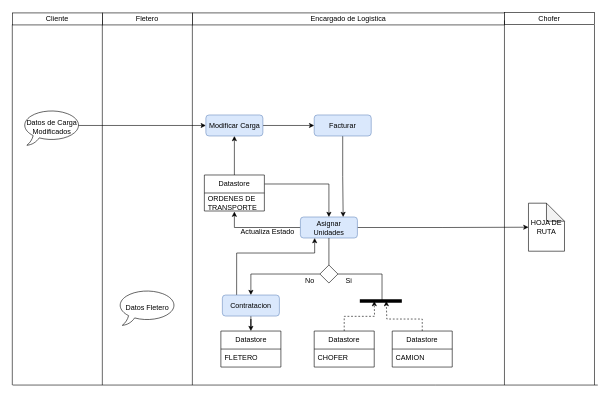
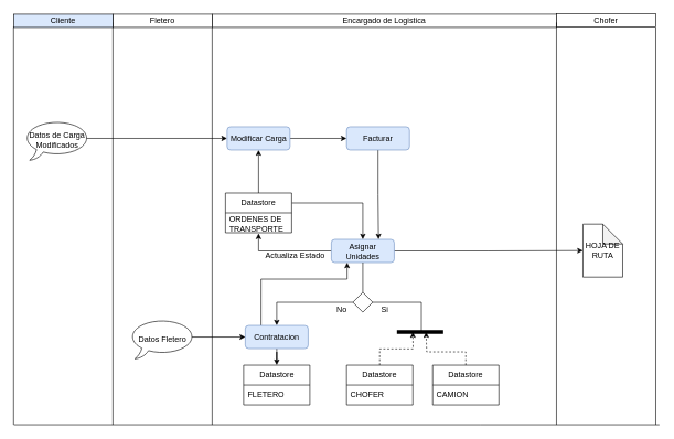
  <mxCell id="0" />
  <mxCell id="1" parent="0" />
  <mxCell id="2" value="Encargado de Logistica" style="rounded=0;whiteSpace=wrap;html=1;" parent="1" vertex="1"><mxGeometry x="320" y="21" width="520" height="20" as="geometry" /></mxCell>
  <mxCell id="3" value="Chofer" style="rounded=0;whiteSpace=wrap;html=1;" parent="1" vertex="1"><mxGeometry x="840" y="20.5" width="150" height="20" as="geometry" /></mxCell>
  <mxCell id="4" value="" style="endArrow=none;html=1;rounded=0;" parent="1" edge="1"><mxGeometry width="50" height="50" relative="1" as="geometry"><mxPoint x="840" y="641" as="sourcePoint" /><mxPoint x="840" y="33.5" as="targetPoint" /></mxGeometry></mxCell>
  <mxCell id="5" style="edgeStyle=orthogonalEdgeStyle;rounded=0;orthogonalLoop=1;jettySize=auto;html=1;entryX=0;entryY=0.5;entryDx=0;entryDy=0;entryPerimeter=0;" parent="1" source="7" target="12" edge="1"><mxGeometry relative="1" as="geometry" /></mxCell>
  <mxCell id="6" style="edgeStyle=orthogonalEdgeStyle;rounded=0;orthogonalLoop=1;jettySize=auto;html=1;" parent="1" source="7" edge="1"><mxGeometry relative="1" as="geometry"><Array as="points"><mxPoint x="390" y="379" /><mxPoint x="390" y="352" /></Array><mxPoint x="390" y="352" as="targetPoint" /></mxGeometry></mxCell>
  <mxCell id="7" value="Asignar Unidades" style="rounded=1;whiteSpace=wrap;html=1;fillColor=#dae8fc;strokeColor=#6c8ebf;" parent="1" vertex="1"><mxGeometry x="500" y="361" width="95" height="35" as="geometry" /></mxCell>
  <mxCell id="8" style="edgeStyle=orthogonalEdgeStyle;rounded=0;orthogonalLoop=1;jettySize=auto;html=1;exitX=1;exitY=0.25;exitDx=0;exitDy=0;entryX=0.5;entryY=0;entryDx=0;entryDy=0;" parent="1" source="10" target="7" edge="1"><mxGeometry relative="1" as="geometry"><mxPoint x="520" y="351" as="targetPoint" /></mxGeometry></mxCell>
  <mxCell id="9" style="edgeStyle=orthogonalEdgeStyle;rounded=0;orthogonalLoop=1;jettySize=auto;html=1;entryX=0.5;entryY=1;entryDx=0;entryDy=0;" edge="1" parent="1" source="10" target="41"><mxGeometry relative="1" as="geometry" /></mxCell>
  <mxCell id="10" value="Datastore" style="swimlane;fontStyle=0;childLayout=stackLayout;horizontal=1;startSize=30;horizontalStack=0;resizeParent=1;resizeParentMax=0;resizeLast=0;collapsible=1;marginBottom=0;whiteSpace=wrap;html=1;" parent="1" vertex="1"><mxGeometry x="340" y="291" width="100" height="60" as="geometry" /></mxCell>
  <mxCell id="11" value="ORDENES DE TRANSPORTE" style="text;strokeColor=none;fillColor=none;align=left;verticalAlign=middle;spacingLeft=4;spacingRight=4;overflow=hidden;points=[[0,0.5],[1,0.5]];portConstraint=eastwest;rotatable=0;whiteSpace=wrap;html=1;" parent="10" vertex="1"><mxGeometry y="30" width="100" height="30" as="geometry" /></mxCell>
  <mxCell id="12" value="HOJA DE RUTA" style="shape=note;whiteSpace=wrap;html=1;backgroundOutline=1;darkOpacity=0.05;size=30;" parent="1" vertex="1"><mxGeometry x="880" y="338" width="60" height="80" as="geometry" /></mxCell>
  <mxCell id="13" value="" style="endArrow=none;html=1;rounded=0;" parent="1" edge="1"><mxGeometry width="50" height="50" relative="1" as="geometry"><mxPoint x="990" y="641" as="sourcePoint" /><mxPoint x="990" y="40.5" as="targetPoint" /></mxGeometry></mxCell>
  <mxCell id="14" value="" style="endArrow=none;html=1;rounded=0;strokeWidth=6;" parent="1" edge="1"><mxGeometry width="50" height="50" relative="1" as="geometry"><mxPoint x="599" y="501" as="sourcePoint" /><mxPoint x="669" y="501" as="targetPoint" /></mxGeometry></mxCell>
  <mxCell id="15" style="edgeStyle=orthogonalEdgeStyle;rounded=0;orthogonalLoop=1;jettySize=auto;html=1;dashed=1;" parent="1" source="16" edge="1"><mxGeometry relative="1" as="geometry"><mxPoint x="623" y="501" as="targetPoint" /></mxGeometry></mxCell>
  <mxCell id="16" value="Datastore" style="swimlane;fontStyle=0;childLayout=stackLayout;horizontal=1;startSize=30;horizontalStack=0;resizeParent=1;resizeParentMax=0;resizeLast=0;collapsible=1;marginBottom=0;whiteSpace=wrap;html=1;" parent="1" vertex="1"><mxGeometry x="523" y="551" width="100" height="60" as="geometry" /></mxCell>
  <mxCell id="17" value="CHOFER" style="text;strokeColor=none;fillColor=none;align=left;verticalAlign=middle;spacingLeft=4;spacingRight=4;overflow=hidden;points=[[0,0.5],[1,0.5]];portConstraint=eastwest;rotatable=0;whiteSpace=wrap;html=1;" parent="16" vertex="1"><mxGeometry y="30" width="100" height="30" as="geometry" /></mxCell>
  <mxCell id="18" style="edgeStyle=orthogonalEdgeStyle;rounded=0;orthogonalLoop=1;jettySize=auto;html=1;dashed=1;" parent="1" source="19" edge="1"><mxGeometry relative="1" as="geometry"><mxPoint x="643" y="501" as="targetPoint" /><Array as="points"><mxPoint x="703" y="531" /><mxPoint x="644" y="531" /></Array></mxGeometry></mxCell>
  <mxCell id="19" value="Datastore" style="swimlane;fontStyle=0;childLayout=stackLayout;horizontal=1;startSize=30;horizontalStack=0;resizeParent=1;resizeParentMax=0;resizeLast=0;collapsible=1;marginBottom=0;whiteSpace=wrap;html=1;" parent="1" vertex="1"><mxGeometry x="653" y="551" width="100" height="60" as="geometry" /></mxCell>
  <mxCell id="20" value="CAMION" style="text;strokeColor=none;fillColor=none;align=left;verticalAlign=middle;spacingLeft=4;spacingRight=4;overflow=hidden;points=[[0,0.5],[1,0.5]];portConstraint=eastwest;rotatable=0;whiteSpace=wrap;html=1;" parent="19" vertex="1"><mxGeometry y="30" width="100" height="30" as="geometry" /></mxCell>
  <mxCell id="21" value="" style="endArrow=none;html=1;rounded=0;" parent="1" edge="1"><mxGeometry width="50" height="50" relative="1" as="geometry"><mxPoint x="20.5" y="641" as="sourcePoint" /><mxPoint x="995.5" y="641" as="targetPoint" /><Array as="points"><mxPoint x="725.5" y="641" /></Array></mxGeometry></mxCell>
  <mxCell id="22" value="Actualiza Estado" style="text;html=1;align=center;verticalAlign=middle;resizable=0;points=[];autosize=1;strokeColor=none;fillColor=none;" parent="1" vertex="1"><mxGeometry x="390" y="371" width="110" height="30" as="geometry" /></mxCell>
  <mxCell id="23" value="Fletero" style="rounded=0;whiteSpace=wrap;html=1;" vertex="1" parent="1"><mxGeometry x="170" y="21" width="150" height="20" as="geometry" /></mxCell>
  <mxCell id="24" value="" style="endArrow=none;html=1;rounded=0;" edge="1" parent="1"><mxGeometry width="50" height="50" relative="1" as="geometry"><mxPoint x="170" y="641" as="sourcePoint" /><mxPoint x="170" y="33.5" as="targetPoint" /></mxGeometry></mxCell>
  <mxCell id="25" style="edgeStyle=orthogonalEdgeStyle;rounded=0;orthogonalLoop=1;jettySize=auto;html=1;" edge="1" parent="1" source="26" target="33"><mxGeometry relative="1" as="geometry" /></mxCell>
  <mxCell id="26" value="" style="rhombus;whiteSpace=wrap;html=1;" vertex="1" parent="1"><mxGeometry x="532.5" y="441" width="30" height="30" as="geometry" /></mxCell>
  <mxCell id="27" value="" style="endArrow=none;html=1;rounded=0;entryX=1;entryY=0.5;entryDx=0;entryDy=0;" edge="1" parent="1" target="26"><mxGeometry width="50" height="50" relative="1" as="geometry"><mxPoint x="636" y="501" as="sourcePoint" /><mxPoint x="550" y="411" as="targetPoint" /><Array as="points"><mxPoint x="636" y="456" /></Array></mxGeometry></mxCell>
  <mxCell id="28" value="" style="endArrow=none;html=1;rounded=0;entryX=0.5;entryY=1;entryDx=0;entryDy=0;exitX=0.5;exitY=0;exitDx=0;exitDy=0;" edge="1" parent="1" source="26" target="7"><mxGeometry width="50" height="50" relative="1" as="geometry"><mxPoint x="500" y="461" as="sourcePoint" /><mxPoint x="550" y="411" as="targetPoint" /></mxGeometry></mxCell>
  <mxCell id="29" value="Si" style="text;html=1;strokeColor=none;fillColor=none;align=center;verticalAlign=middle;whiteSpace=wrap;rounded=0;" vertex="1" parent="1"><mxGeometry x="551" y="451.5" width="60" height="30" as="geometry" /></mxCell>
  <mxCell id="30" value="No" style="text;html=1;strokeColor=none;fillColor=none;align=center;verticalAlign=middle;whiteSpace=wrap;rounded=0;" vertex="1" parent="1"><mxGeometry x="486" y="451.5" width="60" height="30" as="geometry" /></mxCell>
  <mxCell id="31" style="edgeStyle=orthogonalEdgeStyle;rounded=0;orthogonalLoop=1;jettySize=auto;html=1;exitX=0.25;exitY=0;exitDx=0;exitDy=0;entryX=0.25;entryY=1;entryDx=0;entryDy=0;" edge="1" parent="1" source="33" target="7"><mxGeometry relative="1" as="geometry"><Array as="points"><mxPoint x="394" y="421" /><mxPoint x="524" y="421" /></Array></mxGeometry></mxCell>
  <mxCell id="32" style="edgeStyle=orthogonalEdgeStyle;rounded=0;orthogonalLoop=1;jettySize=auto;html=1;entryX=0.5;entryY=0;entryDx=0;entryDy=0;" edge="1" parent="1" source="33" target="36"><mxGeometry relative="1" as="geometry" /></mxCell>
  <mxCell id="33" value="Contratacion" style="rounded=1;whiteSpace=wrap;html=1;fillColor=#dae8fc;strokeColor=#6c8ebf;" vertex="1" parent="1"><mxGeometry x="370" y="491" width="95" height="35" as="geometry" /></mxCell>
+ <mxCell id="34" style="edgeStyle=orthogonalEdgeStyle;rounded=0;orthogonalLoop=1;jettySize=auto;html=1;entryX=0;entryY=0.5;entryDx=0;entryDy=0;exitX=0.945;exitY=0.45;exitDx=0;exitDy=0;exitPerimeter=0;" edge="1" parent="1" source="35" target="33"><mxGeometry relative="1" as="geometry" /></mxCell>
  <mxCell id="35" value="Datos Fletero" style="whiteSpace=wrap;html=1;shape=mxgraph.basic.oval_callout" vertex="1" parent="1"><mxGeometry x="195" y="481.5" width="100" height="60" as="geometry" /></mxCell>
  <mxCell id="36" value="Datastore" style="swimlane;fontStyle=0;childLayout=stackLayout;horizontal=1;startSize=30;horizontalStack=0;resizeParent=1;resizeParentMax=0;resizeLast=0;collapsible=1;marginBottom=0;whiteSpace=wrap;html=1;" vertex="1" parent="1"><mxGeometry x="367.5" y="551" width="100" height="60" as="geometry" /></mxCell>
  <mxCell id="37" value="FLETERO" style="text;strokeColor=none;fillColor=none;align=left;verticalAlign=middle;spacingLeft=4;spacingRight=4;overflow=hidden;points=[[0,0.5],[1,0.5]];portConstraint=eastwest;rotatable=0;whiteSpace=wrap;html=1;" vertex="1" parent="36"><mxGeometry y="30" width="100" height="30" as="geometry" /></mxCell>
  <mxCell id="38" style="edgeStyle=orthogonalEdgeStyle;rounded=0;orthogonalLoop=1;jettySize=auto;html=1;entryX=0;entryY=0.5;entryDx=0;entryDy=0;exitX=0.945;exitY=0.45;exitDx=0;exitDy=0;exitPerimeter=0;" edge="1" parent="1" source="39" target="41"><mxGeometry relative="1" as="geometry" /></mxCell>
  <mxCell id="39" value="Datos de Carga Modificados" style="whiteSpace=wrap;html=1;shape=mxgraph.basic.oval_callout" vertex="1" parent="1"><mxGeometry x="36" y="181.5" width="100" height="60" as="geometry" /></mxCell>
  <mxCell id="40" style="edgeStyle=orthogonalEdgeStyle;rounded=0;orthogonalLoop=1;jettySize=auto;html=1;entryX=0;entryY=0.5;entryDx=0;entryDy=0;" edge="1" parent="1" source="41" target="44"><mxGeometry relative="1" as="geometry" /></mxCell>
  <mxCell id="41" value="Modificar Carga" style="rounded=1;whiteSpace=wrap;html=1;fillColor=#dae8fc;strokeColor=#6c8ebf;" vertex="1" parent="1"><mxGeometry x="342.5" y="191" width="95" height="35" as="geometry" /></mxCell>
  <mxCell id="42" value="" style="endArrow=none;html=1;rounded=0;" edge="1" parent="1"><mxGeometry width="50" height="50" relative="1" as="geometry"><mxPoint x="320" y="641" as="sourcePoint" /><mxPoint x="320" y="41" as="targetPoint" /></mxGeometry></mxCell>
  <mxCell id="43" style="edgeStyle=orthogonalEdgeStyle;rounded=0;orthogonalLoop=1;jettySize=auto;html=1;entryX=0.75;entryY=0;entryDx=0;entryDy=0;" edge="1" parent="1" source="44" target="7"><mxGeometry relative="1" as="geometry" /></mxCell>
  <mxCell id="44" value="Facturar" style="rounded=1;whiteSpace=wrap;html=1;fillColor=#dae8fc;strokeColor=#6c8ebf;" vertex="1" parent="1"><mxGeometry x="523" y="191" width="95" height="35" as="geometry" /></mxCell>
- <mxCell id="45" value="Cliente" style="rounded=0;whiteSpace=wrap;html=1;" vertex="1" parent="1"><mxGeometry x="20" y="21" width="150" height="20" as="geometry" /></mxCell>
+ <mxCell id="45" value="Cliente" style="rounded=0;whiteSpace=wrap;html=1;fillColor=#dae8fc;" vertex="1" parent="1"><mxGeometry x="20" y="21" width="150" height="20" as="geometry" /></mxCell>
  <mxCell id="46" value="" style="endArrow=none;html=1;rounded=0;" edge="1" parent="1"><mxGeometry width="50" height="50" relative="1" as="geometry"><mxPoint x="20" y="641" as="sourcePoint" /><mxPoint x="20" y="40.5" as="targetPoint" /></mxGeometry></mxCell>
